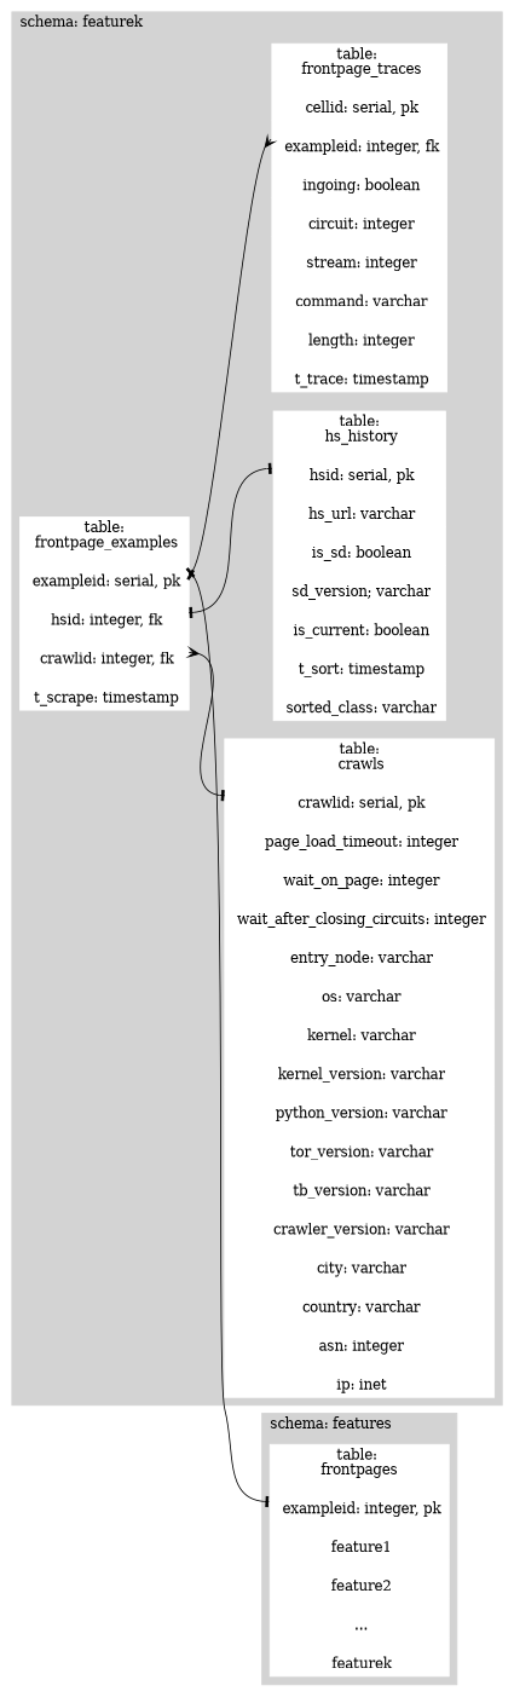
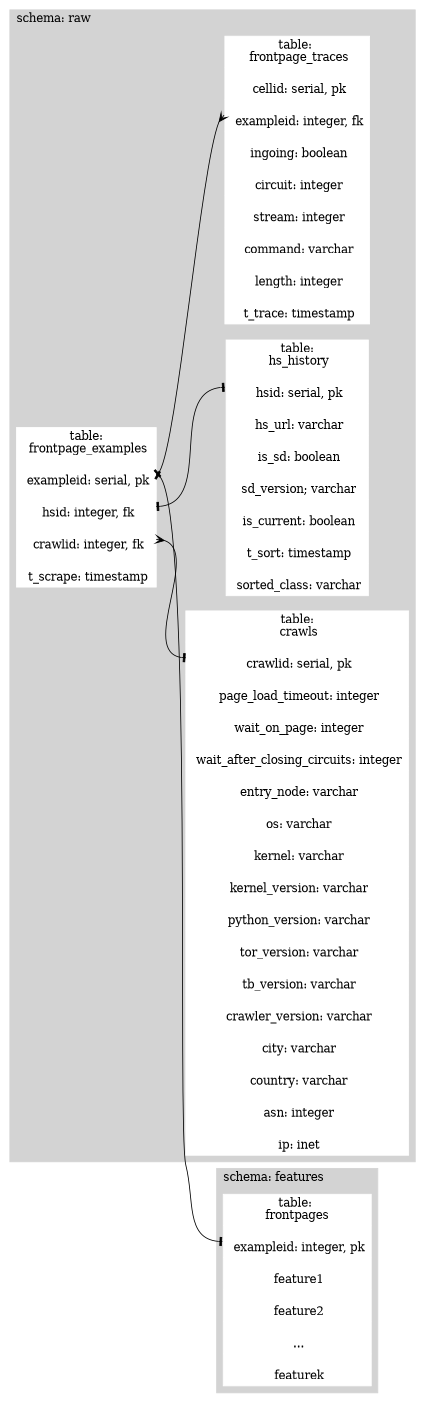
  digraph {
    rankdir=LR
    splines=true
    node [color=white shape=record style=filled]
    edge [arrowhead=tee arrowtail=tee dir=both headport=f0 tailport=f0]
    n1 [label="table: \nfrontpages|<f0> \n  exampleid: integer, pk|<f1>\n  feature1|<f2>\n  feature2|<f3>\n  ...|<f4>\n  featurek"]
    n2 [label="table:\n  frontpage_examples|<f0>\n  exampleid: serial, pk|<f1> \n  hsid: integer, fk|<f2>\n  crawlid: integer, fk|<f3>\n  t_scrape: timestamp"]
    n3 [label="table: \n  frontpage_traces|<f0>\n  cellid: serial, pk|<f1>\n  exampleid: integer, fk|<f2>\n  ingoing: boolean|<f3>\n  circuit: integer|<f4>\n  stream: integer|<f5>\n  command: varchar|<f6>\n  length: integer|<f7>\n  t_trace: timestamp"]
    n4 [label="table:\n  crawls|<f0>\n  crawlid: serial, pk|<f1>\n  page_load_timeout: integer|<f2>\n  wait_on_page: integer|<f3>\n  wait_after_closing_circuits: integer|<f4>\n  entry_node: varchar|<f5>\n  os: varchar|<f6>\n  kernel: varchar|<f7>\n  kernel_version: varchar|<f8>\n  python_version: varchar|<f9>\n  tor_version: varchar|<f10>\n  tb_version: varchar|<f11>\n  crawler_version: varchar|<f12>\n  city: varchar|<f13>\n  country: varchar|<f14>\n  asn: integer|<f15>\n  ip: inet"]
    n5 [label="table:\n  hs_history|<f0>\n  hsid: serial, pk|<f1>\n  hs_url: varchar|<f2>\n  is_sd: boolean|<f3>\n  sd_version; varchar|<f4>\n  is_current: boolean|<f5>\n  t_sort: timestamp|<f6>\n  sorted_class: varchar"]
    subgraph cluster_1 {
      color=lightgrey
      label="schema: features"
      labeljust=l
      rank=same
      style=filled
      n1
    }
    subgraph cluster_2 {
      color=lightgrey
-     label="schema: featurek"
+     label="schema: raw"
      labeljust=l
      rank=same
      style=filled
      n2
      n3
      n4
      n5
    }
    n2 -> n1
    n2 -> n3 [arrowhead=crow headport=f1]
    n2 -> n4 [arrowtail=crow tailport=f2]
    n2 -> n5 [tailport=f1]
  }
